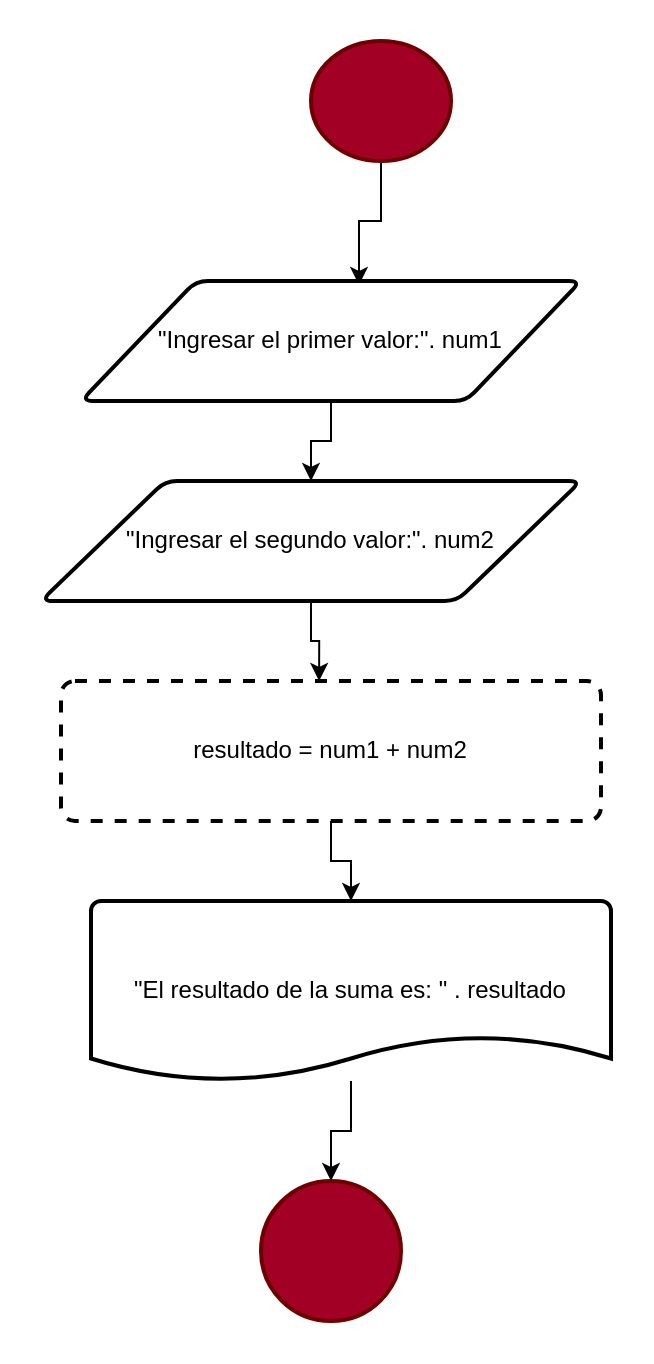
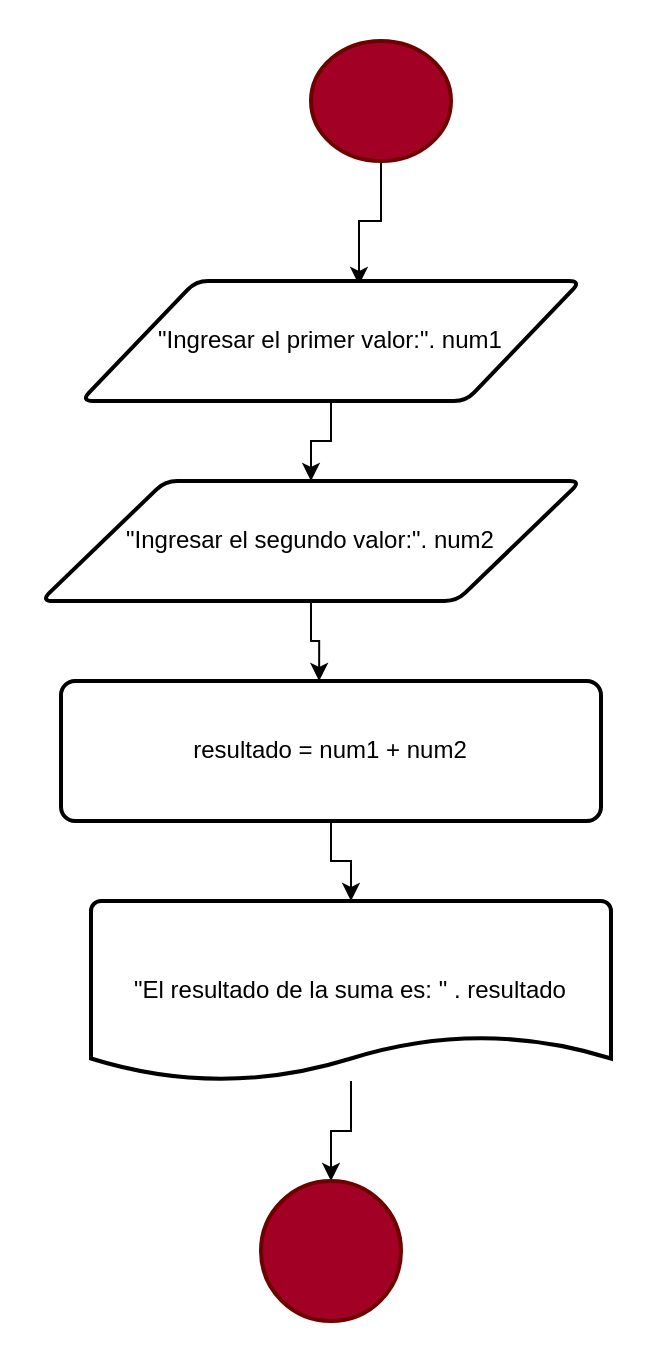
  <mxCell id="0" />
  <mxCell id="1" parent="0" />
  <mxCell id="2" style="edgeStyle=orthogonalEdgeStyle;rounded=0;orthogonalLoop=1;jettySize=auto;html=1;entryX=0.478;entryY=0;entryDx=0;entryDy=0;entryPerimeter=0;exitX=0.5;exitY=1;exitDx=0;exitDy=0;" edge="1" parent="1" source="12" target="4"><mxGeometry relative="1" as="geometry"><mxPoint x="165" y="310" as="sourcePoint" /></mxGeometry></mxCell>
  <mxCell id="3" style="edgeStyle=orthogonalEdgeStyle;rounded=0;orthogonalLoop=1;jettySize=auto;html=1;" edge="1" parent="1" source="4" target="6"><mxGeometry relative="1" as="geometry" /></mxCell>
- <mxCell id="4" value="resultado = num1 + num2" style="rounded=1;whiteSpace=wrap;html=1;absoluteArcSize=1;arcSize=14;strokeWidth=2;dashed=1;" vertex="1" parent="1"><mxGeometry x="30" y="340" width="270" height="70" as="geometry" /></mxCell>
+ <mxCell id="4" value="resultado = num1 + num2" style="rounded=1;whiteSpace=wrap;html=1;absoluteArcSize=1;arcSize=14;strokeWidth=2;" vertex="1" parent="1"><mxGeometry x="30" y="340" width="270" height="70" as="geometry" /></mxCell>
  <mxCell id="5" style="edgeStyle=orthogonalEdgeStyle;rounded=0;orthogonalLoop=1;jettySize=auto;html=1;entryX=0.5;entryY=0;entryDx=0;entryDy=0;entryPerimeter=0;" edge="1" parent="1" source="6" target="9"><mxGeometry relative="1" as="geometry" /></mxCell>
  <mxCell id="6" value="&quot;El resultado de la suma es: &quot; . resultado" style="strokeWidth=2;html=1;shape=mxgraph.flowchart.document2;whiteSpace=wrap;size=0.25;" vertex="1" parent="1"><mxGeometry x="45" y="450" width="260" height="90" as="geometry" /></mxCell>
  <mxCell id="7" style="edgeStyle=orthogonalEdgeStyle;rounded=0;orthogonalLoop=1;jettySize=auto;html=1;entryX=0.556;entryY=0.033;entryDx=0;entryDy=0;entryPerimeter=0;" edge="1" parent="1" source="8" target="11"><mxGeometry relative="1" as="geometry" /></mxCell>
  <mxCell id="8" value="" style="strokeWidth=2;html=1;shape=mxgraph.flowchart.start_2;whiteSpace=wrap;fillColor=#a20025;fontColor=#ffffff;strokeColor=#6F0000;" vertex="1" parent="1"><mxGeometry x="155" y="20" width="70" height="60" as="geometry" /></mxCell>
  <mxCell id="9" value="" style="strokeWidth=2;html=1;shape=mxgraph.flowchart.start_2;whiteSpace=wrap;fillColor=#a20025;fontColor=#ffffff;strokeColor=#6F0000;" vertex="1" parent="1"><mxGeometry x="130" y="590" width="70" height="70" as="geometry" /></mxCell>
  <mxCell id="10" style="edgeStyle=orthogonalEdgeStyle;rounded=0;orthogonalLoop=1;jettySize=auto;html=1;" edge="1" parent="1" source="11" target="12"><mxGeometry relative="1" as="geometry" /></mxCell>
  <mxCell id="11" value="&quot;Ingresar el primer valor:&quot;. num1" style="shape=parallelogram;html=1;strokeWidth=2;perimeter=parallelogramPerimeter;whiteSpace=wrap;rounded=1;arcSize=12;size=0.23;" vertex="1" parent="1"><mxGeometry x="40" y="140" width="250" height="60" as="geometry" /></mxCell>
  <mxCell id="12" value="&quot;Ingresar el segundo valor:&quot;. num2" style="shape=parallelogram;html=1;strokeWidth=2;perimeter=parallelogramPerimeter;whiteSpace=wrap;rounded=1;arcSize=12;size=0.23;" vertex="1" parent="1"><mxGeometry x="20" y="240" width="270" height="60" as="geometry" /></mxCell>
